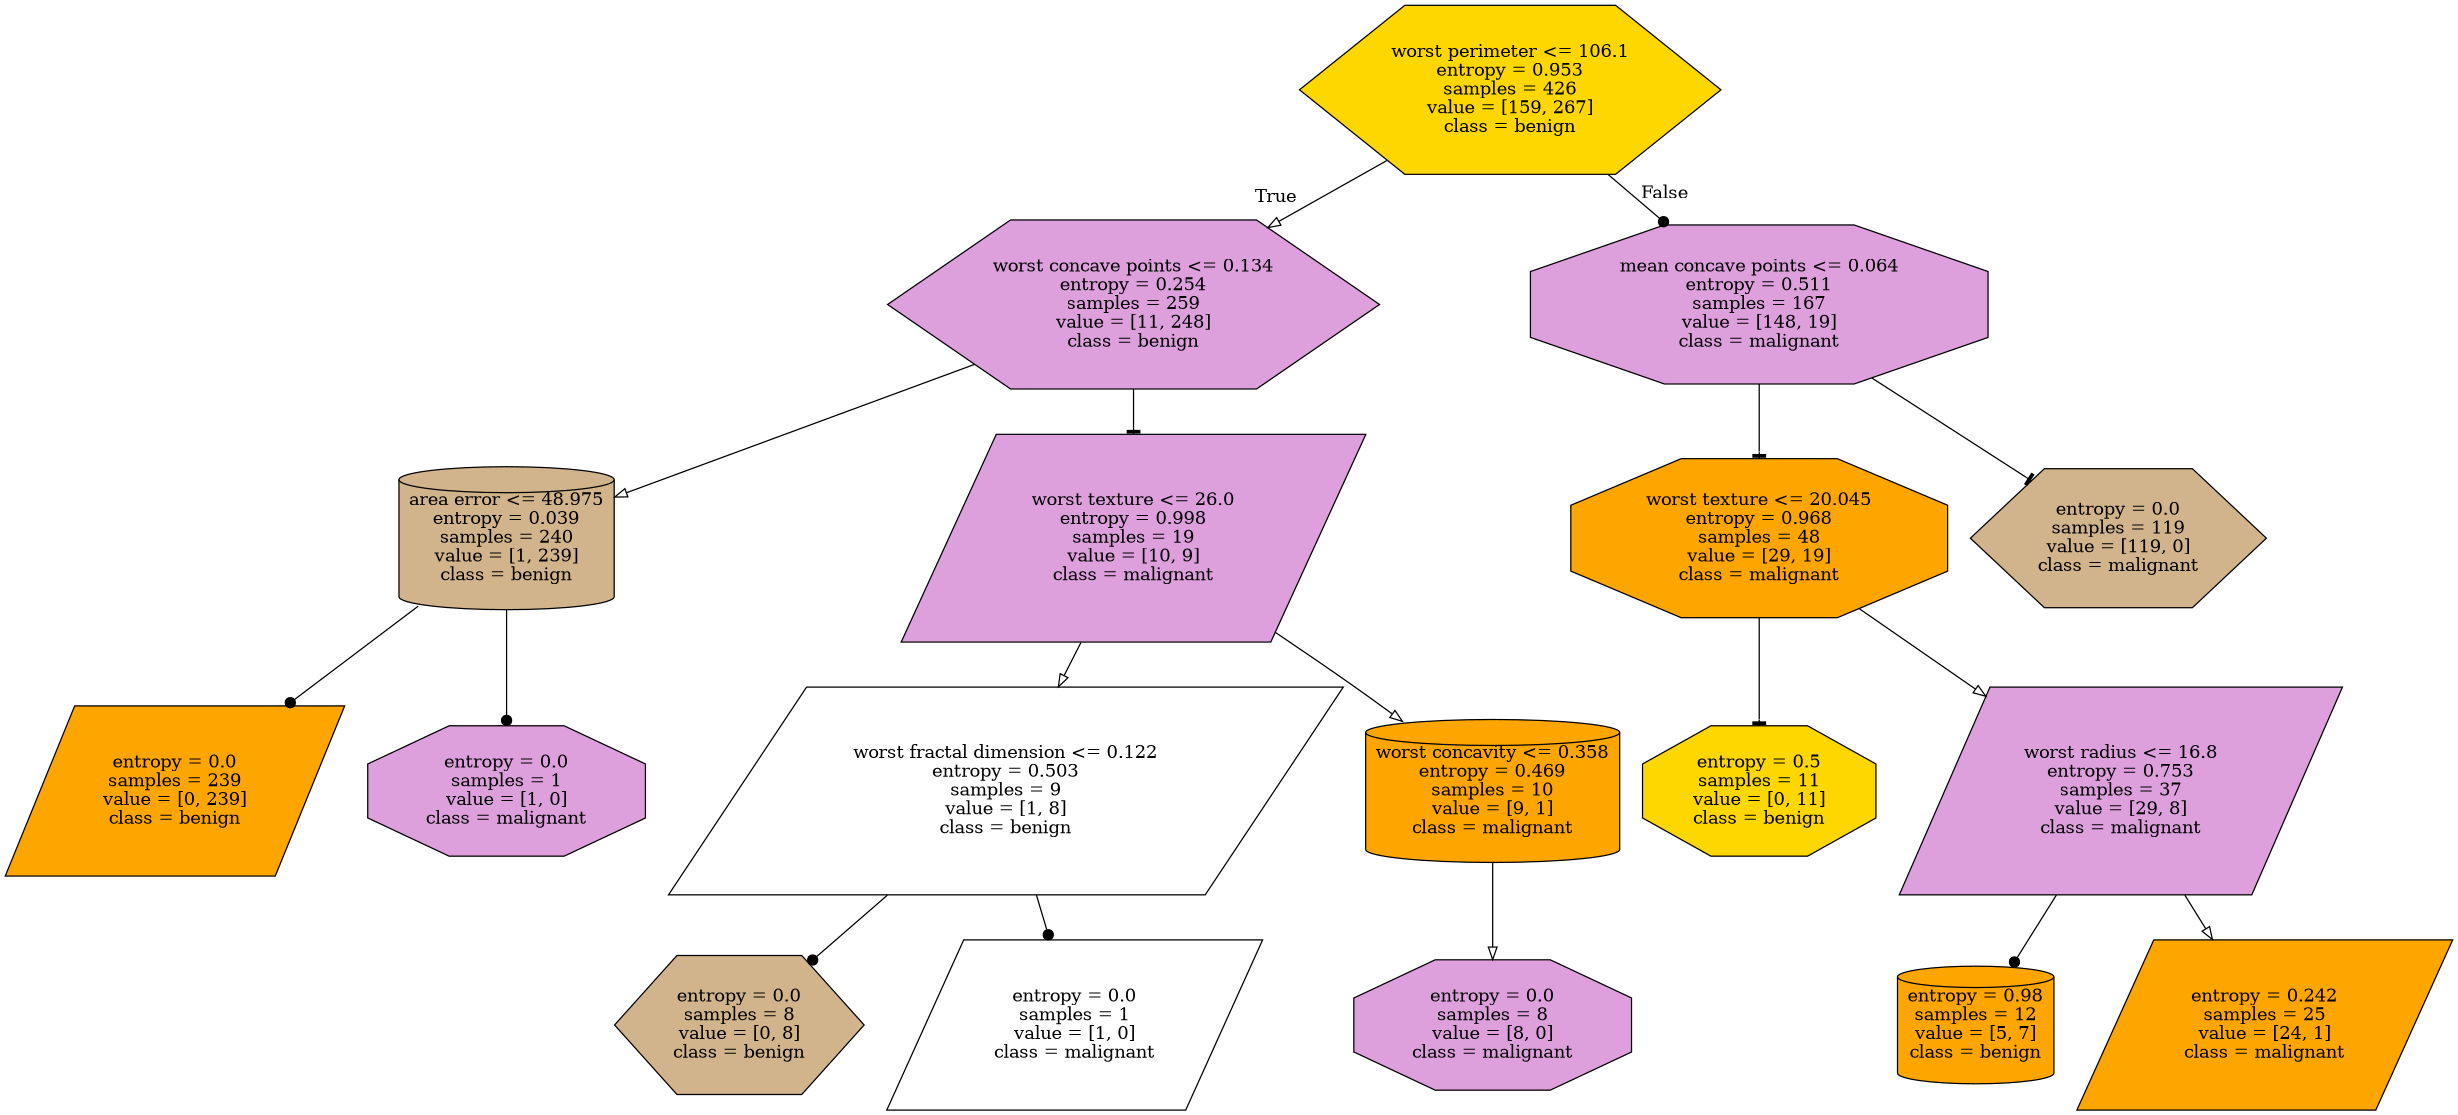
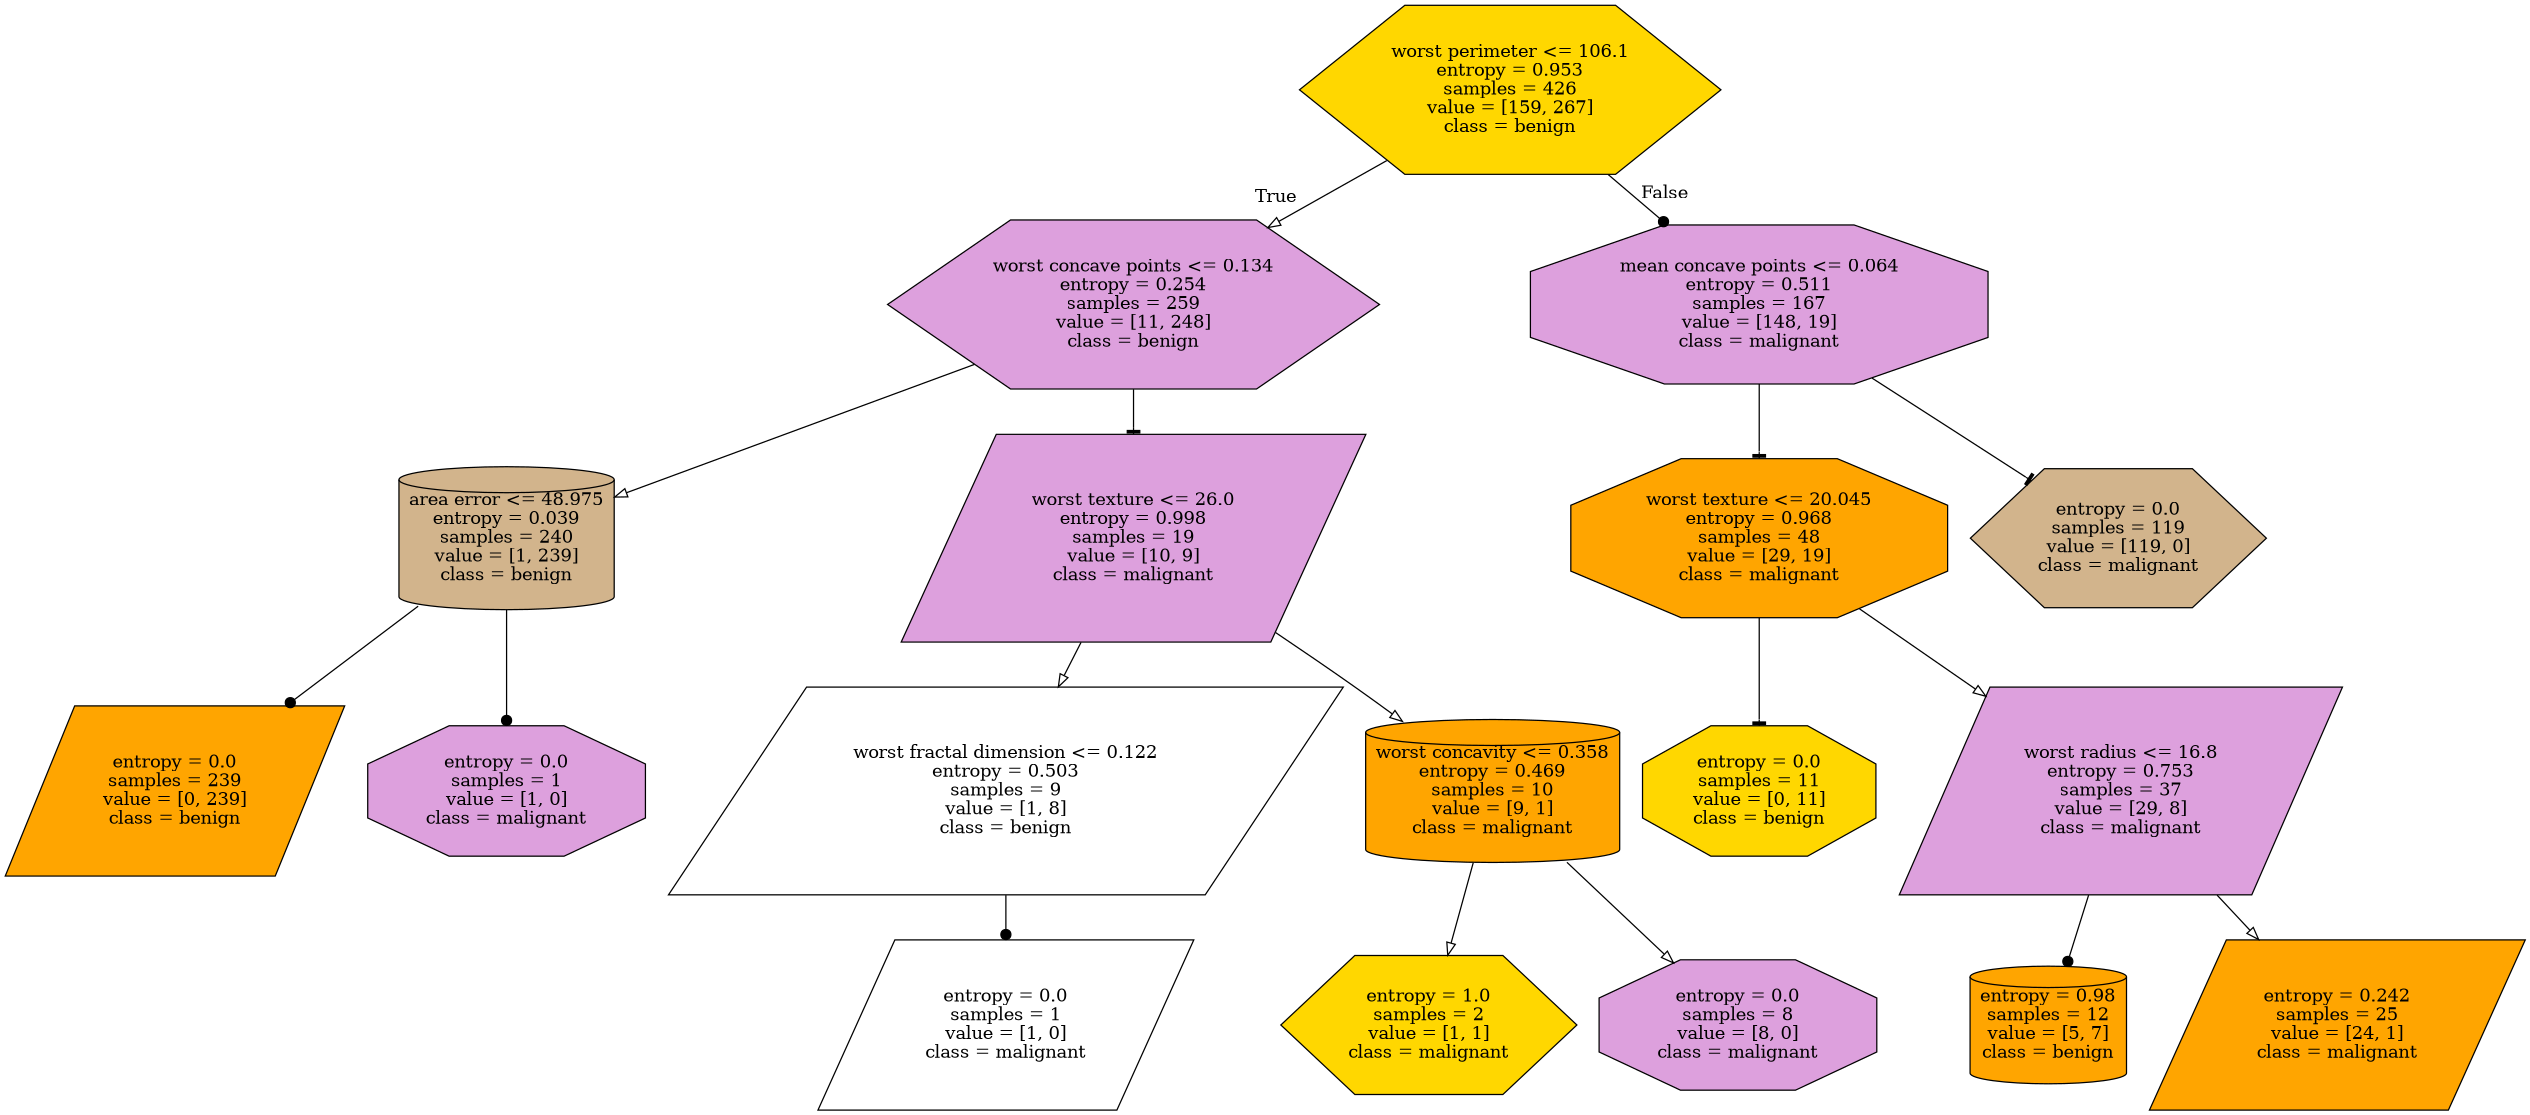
  digraph {
    fontname="DejaVu Serif"
    node [color=black fillcolor=plum fontname="DejaVu Serif" shape=parallelogram style=filled]
    edge [arrowhead=onormal fontname="DejaVu Serif"]
    n1 [fillcolor=gold label="worst perimeter <= 106.1\nentropy = 0.953\nsamples = 426\nvalue = [159, 267]\nclass = benign" shape=hexagon]
    n2 [label="worst concave points <= 0.134\nentropy = 0.254\nsamples = 259\nvalue = [11, 248]\nclass = benign" shape=hexagon]
    n3 [label="mean concave points <= 0.064\nentropy = 0.511\nsamples = 167\nvalue = [148, 19]\nclass = malignant" shape=octagon]
    n4 [fillcolor=tan label="area error <= 48.975\nentropy = 0.039\nsamples = 240\nvalue = [1, 239]\nclass = benign" shape=cylinder]
    n5 [label="worst texture <= 26.0\nentropy = 0.998\nsamples = 19\nvalue = [10, 9]\nclass = malignant"]
    n6 [fillcolor=orange label="worst texture <= 20.045\nentropy = 0.968\nsamples = 48\nvalue = [29, 19]\nclass = malignant" shape=octagon]
    n7 [fillcolor=tan label="entropy = 0.0\nsamples = 119\nvalue = [119, 0]\nclass = malignant" shape=hexagon]
    n8 [fillcolor=orange label="entropy = 0.0\nsamples = 239\nvalue = [0, 239]\nclass = benign"]
    n9 [label="entropy = 0.0\nsamples = 1\nvalue = [1, 0]\nclass = malignant" shape=octagon]
    n10 [fillcolor=white label="worst fractal dimension <= 0.122\nentropy = 0.503\nsamples = 9\nvalue = [1, 8]\nclass = benign"]
    n11 [fillcolor=orange label="worst concavity <= 0.358\nentropy = 0.469\nsamples = 10\nvalue = [9, 1]\nclass = malignant" shape=cylinder]
-   n12 [fillcolor=tan label="entropy = 0.0\nsamples = 8\nvalue = [0, 8]\nclass = benign" shape=hexagon]
    n13 [fillcolor=white label="entropy = 0.0\nsamples = 1\nvalue = [1, 0]\nclass = malignant"]
+   n14 [fillcolor=gold label="entropy = 1.0\nsamples = 2\nvalue = [1, 1]\nclass = malignant" shape=hexagon]
    n15 [label="entropy = 0.0\nsamples = 8\nvalue = [8, 0]\nclass = malignant" shape=octagon]
-   n16 [fillcolor=gold label="entropy = 0.5\nsamples = 11\nvalue = [0, 11]\nclass = benign" shape=octagon]
+   n16 [fillcolor=gold label="entropy = 0.0\nsamples = 11\nvalue = [0, 11]\nclass = benign" shape=octagon]
    n17 [label="worst radius <= 16.8\nentropy = 0.753\nsamples = 37\nvalue = [29, 8]\nclass = malignant"]
    n18 [fillcolor=orange label="entropy = 0.98\nsamples = 12\nvalue = [5, 7]\nclass = benign" shape=cylinder]
    n19 [fillcolor=orange label="entropy = 0.242\nsamples = 25\nvalue = [24, 1]\nclass = malignant"]
    n1 -> n2 [headlabel=True labelangle=45 labeldistance=2.5]
    n1 -> n3 [arrowhead=dot headlabel=False labelangle=-45 labeldistance=2.5]
    n2 -> n4
    n2 -> n5 [arrowhead=tee]
    n3 -> n6 [arrowhead=tee]
    n3 -> n7 [arrowhead=tee]
    n4 -> n8 [arrowhead=dot]
    n4 -> n9 [arrowhead=dot]
    n5 -> n10
    n5 -> n11
    n6 -> n16 [arrowhead=tee]
    n6 -> n17
-   n10 -> n12 [arrowhead=dot]
    n10 -> n13 [arrowhead=dot]
+   n11 -> n14
    n11 -> n15
    n17 -> n18 [arrowhead=dot]
    n17 -> n19
  }
